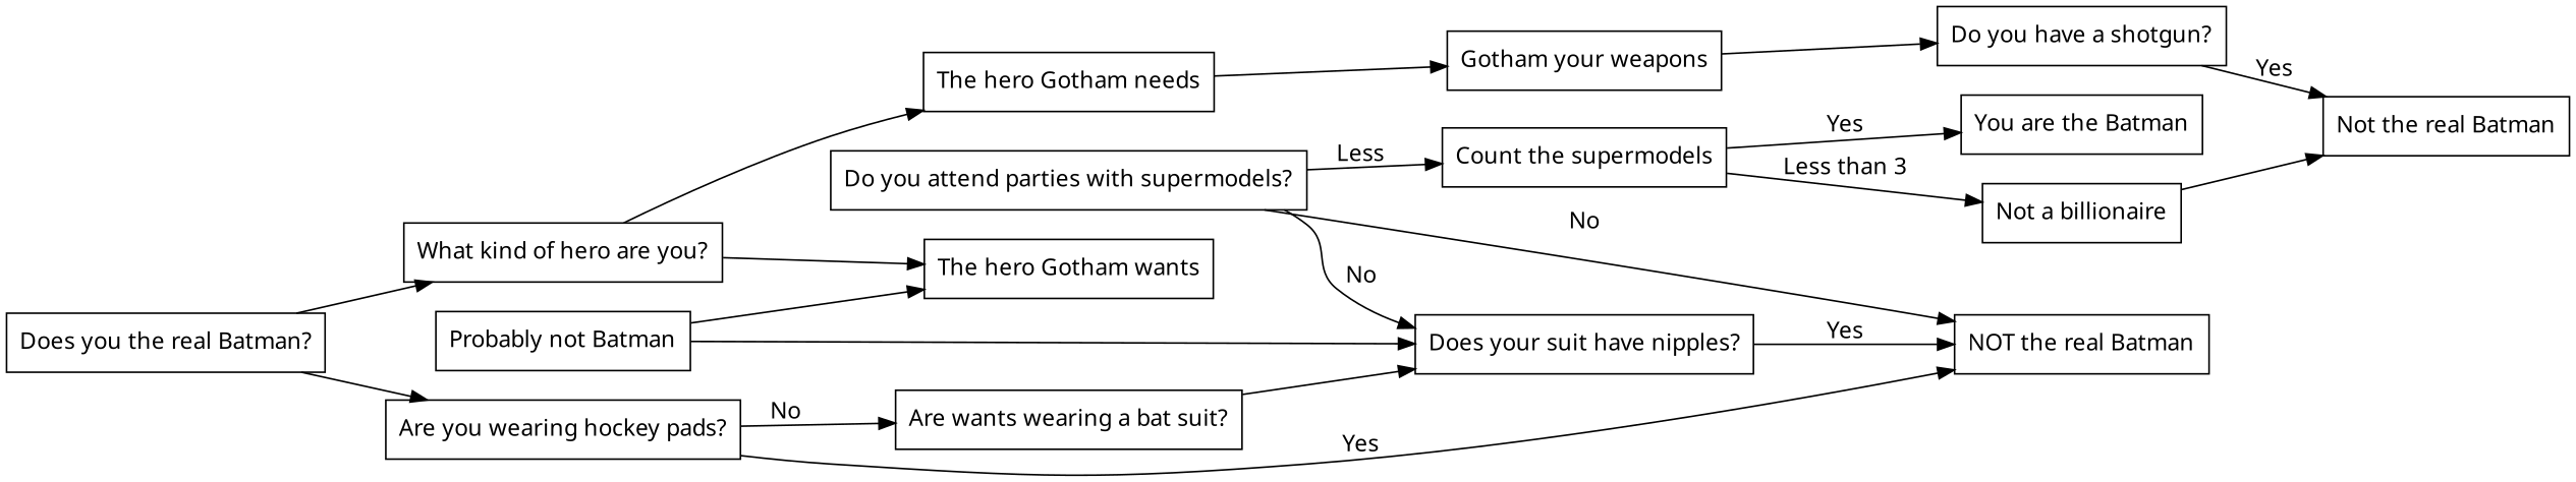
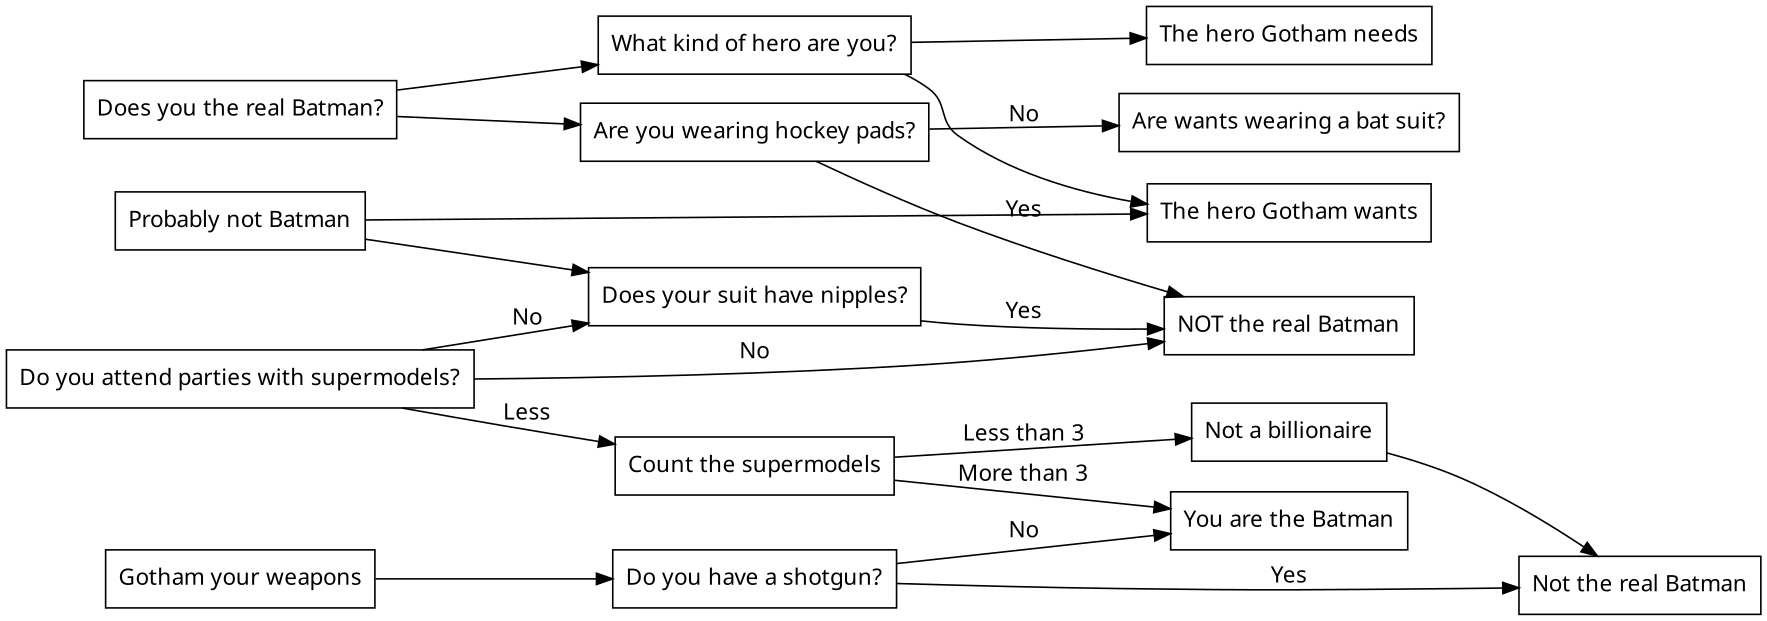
  digraph {
    fontname="Noto Sans"
    rankdir=LR
    node [fontname="Noto Sans" shape=box]
    edge [fontname="Noto Sans"]
    n1 [label="Does you the real Batman?"]
    "What kind of hero are you?"
    "Are you wearing hockey pads?"
    "The hero Gotham needs"
    "The hero Gotham wants"
    "NOT the real Batman"
    n7 [label="Are wants wearing a bat suit?"]
    n8 [label="Gotham your weapons"]
    "Does your suit have nipples?"
    "Do you attend parties with supermodels?"
    "Count the supermodels"
    "You are the Batman"
    "Not a billionaire"
    "Not the real Batman"
    "Do you have a shotgun?"
    "Probably not Batman"
    n1 -> "What kind of hero are you?"
    n1 -> "Are you wearing hockey pads?"
    "What kind of hero are you?" -> "The hero Gotham needs"
    "What kind of hero are you?" -> "The hero Gotham wants"
    "Are you wearing hockey pads?" -> "NOT the real Batman" [label=Yes]
    "Are you wearing hockey pads?" -> n7 [label=No]
-   "The hero Gotham needs" -> n8
-   n7 -> "Does your suit have nipples?"
    n8 -> "Do you have a shotgun?"
    "Does your suit have nipples?" -> "NOT the real Batman" [label=Yes]
    "Do you attend parties with supermodels?" -> "NOT the real Batman" [label=No]
    "Do you attend parties with supermodels?" -> "Does your suit have nipples?" [label=No]
    "Do you attend parties with supermodels?" -> "Count the supermodels" [label=Less]
-   "Count the supermodels" -> "You are the Batman" [label=Yes]
+   "Count the supermodels" -> "You are the Batman" [label="More than 3"]
    "Count the supermodels" -> "Not a billionaire" [label="Less than 3"]
    "Not a billionaire" -> "Not the real Batman"
+   "Do you have a shotgun?" -> "You are the Batman" [label=No]
    "Do you have a shotgun?" -> "Not the real Batman" [label=Yes]
    "Probably not Batman" -> "The hero Gotham wants"
    "Probably not Batman" -> "Does your suit have nipples?"
  }
